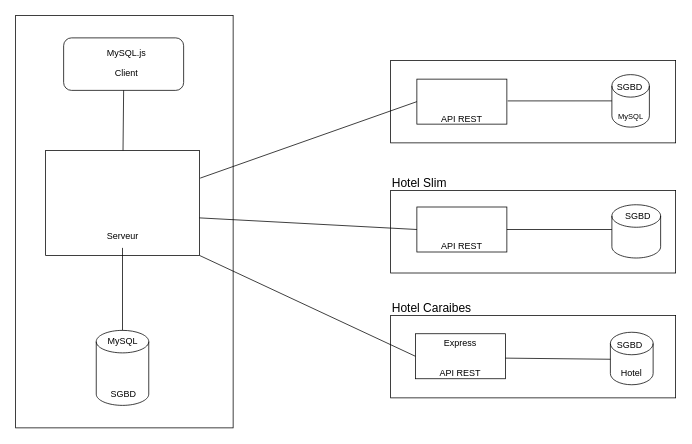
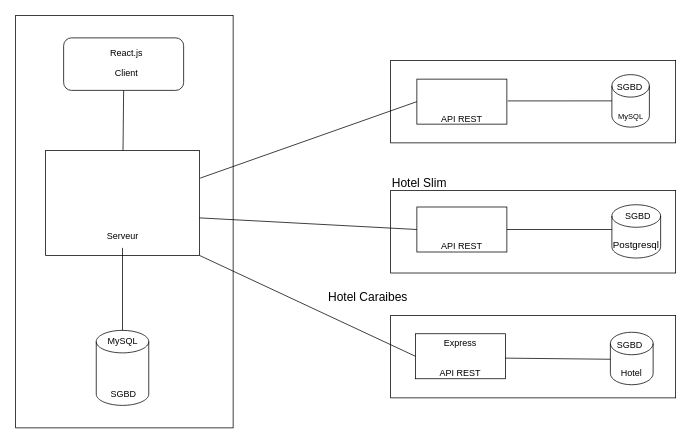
  <mxCell id="0" />
  <mxCell id="1" parent="0" />
  <mxCell id="2" value="" style="rounded=0;whiteSpace=wrap;html=1;" parent="1" vertex="1"><mxGeometry x="20" y="20" width="290" height="550" as="geometry" /></mxCell>
  <mxCell id="3" value="" style="rounded=0;whiteSpace=wrap;html=1;" parent="1" vertex="1"><mxGeometry x="60" y="200" width="205" height="140" as="geometry" /></mxCell>
  <mxCell id="4" value="" style="rounded=1;whiteSpace=wrap;html=1;" parent="1" vertex="1"><mxGeometry x="84" y="50" width="160" height="70" as="geometry" /></mxCell>
  <mxCell id="5" value="" style="shape=cylinder3;whiteSpace=wrap;html=1;boundedLbl=1;backgroundOutline=1;size=15;" parent="1" vertex="1"><mxGeometry x="127.5" y="440" width="70" height="100" as="geometry" /></mxCell>
  <mxCell id="6" value="&lt;font style=&quot;font-size: 12px;&quot;&gt;Client&lt;/font&gt;" style="text;html=1;strokeColor=none;fillColor=none;align=center;verticalAlign=middle;whiteSpace=wrap;rounded=0;fontSize=16;" parent="1" vertex="1"><mxGeometry x="137.5" y="80" width="60" height="30" as="geometry" /></mxCell>
- <mxCell id="7" value="MySQL.js" style="text;html=1;strokeColor=none;fillColor=none;align=center;verticalAlign=middle;whiteSpace=wrap;rounded=0;fontSize=12;" parent="1" vertex="1"><mxGeometry x="137.5" y="55" width="60" height="30" as="geometry" /></mxCell>
+ <mxCell id="7" value="React.js" style="text;html=1;strokeColor=none;fillColor=none;align=center;verticalAlign=middle;whiteSpace=wrap;rounded=0;fontSize=12;" parent="1" vertex="1"><mxGeometry x="137.5" y="55" width="60" height="30" as="geometry" /></mxCell>
  <mxCell id="8" value="Serveur" style="text;html=1;strokeColor=none;fillColor=none;align=center;verticalAlign=middle;whiteSpace=wrap;rounded=0;fontSize=12;" parent="1" vertex="1"><mxGeometry x="132.5" y="300" width="60" height="30" as="geometry" /></mxCell>
  <mxCell id="9" value="SGBD" style="text;html=1;strokeColor=none;fillColor=none;align=center;verticalAlign=middle;whiteSpace=wrap;rounded=0;fontSize=12;" parent="1" vertex="1"><mxGeometry x="134" y="510" width="60" height="30" as="geometry" /></mxCell>
  <mxCell id="10" value="MySQL" style="text;html=1;strokeColor=none;fillColor=none;align=center;verticalAlign=middle;whiteSpace=wrap;rounded=0;fontSize=12;" parent="1" vertex="1"><mxGeometry x="132.5" y="440" width="60" height="30" as="geometry" /></mxCell>
  <mxCell id="11" value="" style="group" parent="1" vertex="1" connectable="0"><mxGeometry x="520" y="420" width="380" height="110" as="geometry" /></mxCell>
  <mxCell id="12" value="" style="rounded=0;whiteSpace=wrap;html=1;fontSize=12;" parent="11" vertex="1"><mxGeometry width="380" height="110" as="geometry" /></mxCell>
  <mxCell id="13" value="" style="rounded=0;whiteSpace=wrap;html=1;" parent="11" vertex="1"><mxGeometry x="33" y="24.5" width="120" height="60" as="geometry" /></mxCell>
  <mxCell id="14" value="" style="shape=cylinder3;whiteSpace=wrap;html=1;boundedLbl=1;backgroundOutline=1;size=15;" parent="11" vertex="1"><mxGeometry x="293" y="22.5" width="57" height="70" as="geometry" /></mxCell>
  <mxCell id="15" value="" style="endArrow=none;html=1;rounded=0;entryX=0;entryY=0.5;entryDx=0;entryDy=0;entryPerimeter=0;" parent="11" edge="1"><mxGeometry width="50" height="50" relative="1" as="geometry"><mxPoint x="153" y="57" as="sourcePoint" /><mxPoint x="293" y="58.5" as="targetPoint" /></mxGeometry></mxCell>
  <mxCell id="16" value="API REST" style="text;html=1;strokeColor=none;fillColor=none;align=center;verticalAlign=middle;whiteSpace=wrap;rounded=0;fontSize=12;" parent="11" vertex="1"><mxGeometry x="63" y="69.5" width="60" height="15" as="geometry" /></mxCell>
  <mxCell id="17" value="Express" style="text;html=1;strokeColor=none;fillColor=none;align=center;verticalAlign=middle;whiteSpace=wrap;rounded=0;fontSize=12;" parent="11" vertex="1"><mxGeometry x="63" y="24.5" width="60" height="25.5" as="geometry" /></mxCell>
  <mxCell id="18" value="Hotel" style="text;html=1;strokeColor=none;fillColor=none;align=center;verticalAlign=middle;whiteSpace=wrap;rounded=0;fontSize=12;" parent="11" vertex="1"><mxGeometry x="299" y="67" width="45" height="20" as="geometry" /></mxCell>
  <mxCell id="19" value="" style="group" parent="1" vertex="1" connectable="0"><mxGeometry x="520" y="253.5" width="380" height="110" as="geometry" /></mxCell>
  <mxCell id="20" value="" style="rounded=0;whiteSpace=wrap;html=1;fontSize=12;" parent="19" vertex="1"><mxGeometry width="380" height="110" as="geometry" /></mxCell>
  <mxCell id="21" value="" style="rounded=0;whiteSpace=wrap;html=1;" parent="19" vertex="1"><mxGeometry x="35" y="22" width="120" height="60" as="geometry" /></mxCell>
  <mxCell id="22" value="" style="shape=cylinder3;whiteSpace=wrap;html=1;boundedLbl=1;backgroundOutline=1;size=15;" parent="19" vertex="1"><mxGeometry x="295" y="19" width="65" height="71" as="geometry" /></mxCell>
  <mxCell id="23" value="" style="endArrow=none;html=1;rounded=0;" parent="19" edge="1"><mxGeometry width="50" height="50" relative="1" as="geometry"><mxPoint x="155" y="52" as="sourcePoint" /><mxPoint x="295" y="52" as="targetPoint" /></mxGeometry></mxCell>
  <mxCell id="24" value="API REST" style="text;html=1;strokeColor=none;fillColor=none;align=center;verticalAlign=middle;whiteSpace=wrap;rounded=0;fontSize=12;" parent="19" vertex="1"><mxGeometry x="65" y="67" width="60" height="15" as="geometry" /></mxCell>
  <mxCell id="25" value="SGBD" style="text;html=1;strokeColor=none;fillColor=none;align=center;verticalAlign=middle;whiteSpace=wrap;rounded=0;fontSize=12;" parent="19" vertex="1"><mxGeometry x="304" y="22" width="52" height="25.5" as="geometry" /></mxCell>
+ <mxCell id="26" value="&lt;font style=&quot;font-size: 13px;&quot;&gt;Postgresql&lt;/font&gt;" style="text;html=1;strokeColor=none;fillColor=none;align=center;verticalAlign=middle;whiteSpace=wrap;rounded=0;fontSize=12;" parent="19" vertex="1"><mxGeometry x="305" y="62" width="45" height="20" as="geometry" /></mxCell>
  <mxCell id="27" value="" style="group" parent="1" vertex="1" connectable="0"><mxGeometry x="520" y="80" width="380" height="110" as="geometry" /></mxCell>
  <mxCell id="28" value="" style="rounded=0;whiteSpace=wrap;html=1;fontSize=12;" parent="27" vertex="1"><mxGeometry width="380" height="110" as="geometry" /></mxCell>
  <mxCell id="29" value="" style="rounded=0;whiteSpace=wrap;html=1;" parent="27" vertex="1"><mxGeometry x="35" y="25" width="120" height="60" as="geometry" /></mxCell>
  <mxCell id="30" value="" style="shape=cylinder3;whiteSpace=wrap;html=1;boundedLbl=1;backgroundOutline=1;size=15;" parent="27" vertex="1"><mxGeometry x="295" y="19" width="50" height="70" as="geometry" /></mxCell>
  <mxCell id="31" value="" style="endArrow=none;html=1;rounded=0;entryX=0;entryY=0.5;entryDx=0;entryDy=0;entryPerimeter=0;exitX=1.009;exitY=0.401;exitDx=0;exitDy=0;exitPerimeter=0;" parent="27" target="30" edge="1"><mxGeometry width="50" height="50" relative="1" as="geometry"><mxPoint x="156.08" y="54.06" as="sourcePoint" /><mxPoint x="205" y="32" as="targetPoint" /></mxGeometry></mxCell>
  <mxCell id="32" value="API REST" style="text;html=1;strokeColor=none;fillColor=none;align=center;verticalAlign=middle;whiteSpace=wrap;rounded=0;fontSize=12;" parent="27" vertex="1"><mxGeometry x="65" y="70" width="60" height="15" as="geometry" /></mxCell>
  <mxCell id="33" value="SGBD" style="text;html=1;strokeColor=none;fillColor=none;align=center;verticalAlign=middle;whiteSpace=wrap;rounded=0;fontSize=12;" parent="27" vertex="1"><mxGeometry x="293" y="23" width="52" height="25.5" as="geometry" /></mxCell>
  <mxCell id="34" value="&lt;font style=&quot;font-size: 10px;&quot;&gt;MySQL&lt;/font&gt;" style="text;html=1;strokeColor=none;fillColor=none;align=center;verticalAlign=middle;whiteSpace=wrap;rounded=0;fontSize=12;" parent="27" vertex="1"><mxGeometry x="297.5" y="65" width="45" height="20" as="geometry" /></mxCell>
  <mxCell id="35" value="&lt;font style=&quot;font-size: 16px;&quot;&gt;Hotel Slim&lt;/font&gt;" style="text;whiteSpace=wrap;html=1;fontSize=16;" parent="1" vertex="1"><mxGeometry x="520" y="226.5" width="140" height="26.5" as="geometry" /></mxCell>
- <mxCell id="36" value="&lt;font style=&quot;font-size: 16px;&quot;&gt;Hotel Caraibes&lt;br&gt;&lt;/font&gt;" style="text;whiteSpace=wrap;html=1;fontSize=16;" parent="1" vertex="1"><mxGeometry x="520" y="393.5" width="140" height="26.5" as="geometry" /></mxCell>
+ <mxCell id="36" value="&lt;font style=&quot;font-size: 16px;&quot;&gt;Hotel Caraibes&lt;br&gt;&lt;/font&gt;" style="text;whiteSpace=wrap;html=1;fontSize=16;" parent="1" vertex="1"><mxGeometry x="435" y="378.5" width="140" height="26.5" as="geometry" /></mxCell>
  <mxCell id="37" value="" style="endArrow=none;html=1;rounded=0;exitX=1.015;exitY=0.165;exitDx=0;exitDy=0;exitPerimeter=0;entryX=0;entryY=0.5;entryDx=0;entryDy=0;" parent="1" target="29" edge="1"><mxGeometry width="50" height="50" relative="1" as="geometry"><mxPoint x="266.075" y="237" as="sourcePoint" /><mxPoint x="555" y="214" as="targetPoint" /></mxGeometry></mxCell>
  <mxCell id="38" value="" style="endArrow=none;html=1;rounded=0;exitX=1.017;exitY=0.477;exitDx=0;exitDy=0;exitPerimeter=0;entryX=0;entryY=0.5;entryDx=0;entryDy=0;" parent="1" target="21" edge="1"><mxGeometry width="50" height="50" relative="1" as="geometry"><mxPoint x="265" y="290" as="sourcePoint" /><mxPoint x="515" y="290" as="targetPoint" /></mxGeometry></mxCell>
  <mxCell id="39" value="" style="endArrow=none;html=1;rounded=0;entryX=0;entryY=0.5;entryDx=0;entryDy=0;" parent="1" target="13" edge="1"><mxGeometry width="50" height="50" relative="1" as="geometry"><mxPoint x="265" y="340" as="sourcePoint" /><mxPoint x="555" y="370" as="targetPoint" /></mxGeometry></mxCell>
  <mxCell id="40" value="SGBD" style="text;html=1;strokeColor=none;fillColor=none;align=center;verticalAlign=middle;whiteSpace=wrap;rounded=0;fontSize=12;" parent="1" vertex="1"><mxGeometry x="813" y="447.5" width="52" height="25.5" as="geometry" /></mxCell>
  <mxCell id="41" value="" style="endArrow=none;html=1;rounded=0;exitX=0.5;exitY=0;exitDx=0;exitDy=0;entryX=0.5;entryY=1;entryDx=0;entryDy=0;" edge="1" parent="1" source="10" target="8"><mxGeometry width="50" height="50" relative="1" as="geometry"><mxPoint x="405" y="330" as="sourcePoint" /><mxPoint x="455" y="280" as="targetPoint" /></mxGeometry></mxCell>
  <mxCell id="42" value="" style="endArrow=none;html=1;rounded=0;entryX=0.5;entryY=1;entryDx=0;entryDy=0;" edge="1" parent="1" source="3" target="4"><mxGeometry width="50" height="50" relative="1" as="geometry"><mxPoint x="405" y="330" as="sourcePoint" /><mxPoint x="455" y="280" as="targetPoint" /></mxGeometry></mxCell>
